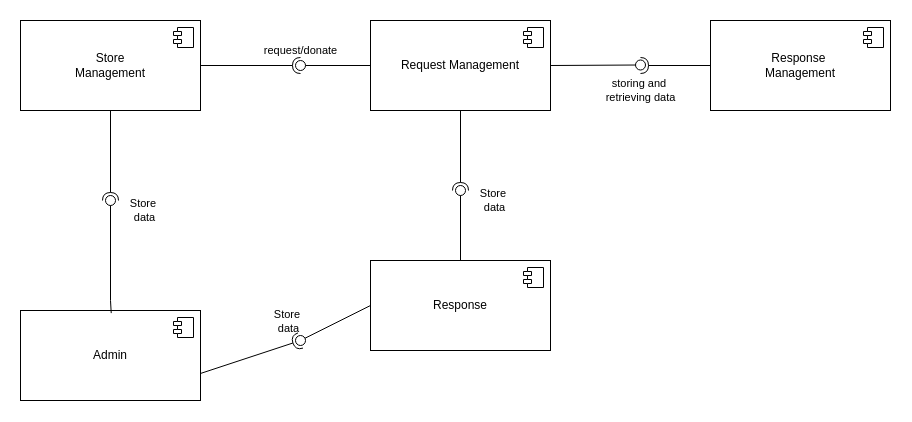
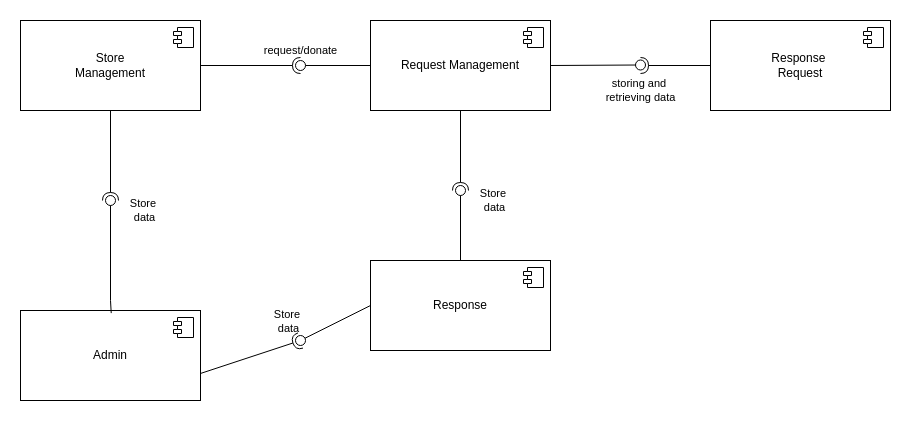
  <mxCell id="0" />
  <mxCell id="1" parent="0" />
  <mxCell id="2" value="Store&lt;div&gt;Management&lt;/div&gt;" style="html=1;dropTarget=0;whiteSpace=wrap;" parent="1" vertex="1"><mxGeometry x="20" y="20" width="180" height="90" as="geometry" /></mxCell>
  <mxCell id="3" value="" style="shape=module;jettyWidth=8;jettyHeight=4;" parent="2" vertex="1"><mxGeometry x="1" width="20" height="20" relative="1" as="geometry"><mxPoint x="-27" y="7" as="offset" /></mxGeometry></mxCell>
  <mxCell id="4" value="Request Management" style="html=1;dropTarget=0;whiteSpace=wrap;" parent="1" vertex="1"><mxGeometry x="370" y="20" width="180" height="90" as="geometry" /></mxCell>
  <mxCell id="5" value="" style="shape=module;jettyWidth=8;jettyHeight=4;" parent="4" vertex="1"><mxGeometry x="1" width="20" height="20" relative="1" as="geometry"><mxPoint x="-27" y="7" as="offset" /></mxGeometry></mxCell>
- <mxCell id="6" value="Response&amp;nbsp;&lt;div&gt;Management&lt;/div&gt;" style="html=1;dropTarget=0;whiteSpace=wrap;" parent="1" vertex="1"><mxGeometry x="710" y="20" width="180" height="90" as="geometry" /></mxCell>
+ <mxCell id="6" value="Response&amp;nbsp;&lt;div&gt;Request&lt;/div&gt;" style="html=1;dropTarget=0;whiteSpace=wrap;" parent="1" vertex="1"><mxGeometry x="710" y="20" width="180" height="90" as="geometry" /></mxCell>
  <mxCell id="7" value="" style="shape=module;jettyWidth=8;jettyHeight=4;" parent="6" vertex="1"><mxGeometry x="1" width="20" height="20" relative="1" as="geometry"><mxPoint x="-27" y="7" as="offset" /></mxGeometry></mxCell>
  <mxCell id="8" value="Response" style="html=1;dropTarget=0;whiteSpace=wrap;" parent="1" vertex="1"><mxGeometry x="370" y="260" width="180" height="90" as="geometry" /></mxCell>
  <mxCell id="9" value="" style="shape=module;jettyWidth=8;jettyHeight=4;" parent="8" vertex="1"><mxGeometry x="1" width="20" height="20" relative="1" as="geometry"><mxPoint x="-27" y="7" as="offset" /></mxGeometry></mxCell>
  <mxCell id="10" value="" style="rounded=0;orthogonalLoop=1;jettySize=auto;html=1;endArrow=halfCircle;endFill=0;endSize=6;strokeWidth=1;sketch=0;exitX=1;exitY=0.5;exitDx=0;exitDy=0;" parent="1" source="2" edge="1"><mxGeometry relative="1" as="geometry"><mxPoint x="450" y="175" as="sourcePoint" /><mxPoint x="300" y="65" as="targetPoint" /></mxGeometry></mxCell>
  <mxCell id="11" value="request/donate" style="rounded=0;orthogonalLoop=1;jettySize=auto;html=1;endArrow=oval;endFill=0;sketch=0;sourcePerimeterSpacing=0;targetPerimeterSpacing=0;endSize=10;exitX=0;exitY=0.5;exitDx=0;exitDy=0;" parent="1" source="4" edge="1"><mxGeometry x="1" y="-15" relative="1" as="geometry"><mxPoint x="410" y="175" as="sourcePoint" /><mxPoint x="300" y="65" as="targetPoint" /><mxPoint as="offset" /></mxGeometry></mxCell>
  <mxCell id="12" value="" style="ellipse;whiteSpace=wrap;html=1;align=center;aspect=fixed;fillColor=none;strokeColor=none;resizable=0;perimeter=centerPerimeter;rotatable=0;allowArrows=0;points=[];outlineConnect=1;" parent="1" vertex="1"><mxGeometry x="425" y="170" width="10" height="10" as="geometry" /></mxCell>
  <mxCell id="13" value="storing and&amp;nbsp;&lt;div&gt;retrieving data&lt;/div&gt;" style="rounded=0;orthogonalLoop=1;jettySize=auto;html=1;endArrow=oval;endFill=0;sketch=0;sourcePerimeterSpacing=0;targetPerimeterSpacing=0;endSize=10;exitX=1;exitY=0.5;exitDx=0;exitDy=0;" parent="1" source="4" edge="1"><mxGeometry x="0.997" y="-25" relative="1" as="geometry"><mxPoint x="710" y="64.5" as="sourcePoint" /><mxPoint x="640" y="64.5" as="targetPoint" /><mxPoint y="1" as="offset" /></mxGeometry></mxCell>
  <mxCell id="14" value="" style="rounded=0;orthogonalLoop=1;jettySize=auto;html=1;endArrow=halfCircle;endFill=0;endSize=6;strokeWidth=1;sketch=0;exitX=0;exitY=0.5;exitDx=0;exitDy=0;" parent="1" source="6" edge="1"><mxGeometry relative="1" as="geometry"><mxPoint x="550" y="50" as="sourcePoint" /><mxPoint x="640" y="65" as="targetPoint" /></mxGeometry></mxCell>
  <mxCell id="15" value="Store&amp;nbsp;&lt;div&gt;data&lt;/div&gt;" style="rounded=0;orthogonalLoop=1;jettySize=auto;html=1;endArrow=oval;endFill=0;sketch=0;sourcePerimeterSpacing=0;targetPerimeterSpacing=0;endSize=10;exitX=0.5;exitY=0;exitDx=0;exitDy=0;" parent="1" source="8" edge="1"><mxGeometry x="1" y="-32" relative="1" as="geometry"><mxPoint x="500" y="110" as="sourcePoint" /><mxPoint x="460" y="190" as="targetPoint" /><mxPoint x="2" y="10" as="offset" /></mxGeometry></mxCell>
  <mxCell id="16" value="" style="rounded=0;orthogonalLoop=1;jettySize=auto;html=1;endArrow=halfCircle;endFill=0;endSize=6;strokeWidth=1;sketch=0;exitX=0.5;exitY=1;exitDx=0;exitDy=0;" parent="1" source="4" edge="1"><mxGeometry relative="1" as="geometry"><mxPoint x="360" y="220" as="sourcePoint" /><mxPoint x="460" y="190" as="targetPoint" /></mxGeometry></mxCell>
  <mxCell id="17" value="Admin" style="html=1;dropTarget=0;whiteSpace=wrap;" vertex="1" parent="1"><mxGeometry x="20" y="310" width="180" height="90" as="geometry" /></mxCell>
  <mxCell id="18" value="" style="shape=module;jettyWidth=8;jettyHeight=4;" vertex="1" parent="17"><mxGeometry x="1" width="20" height="20" relative="1" as="geometry"><mxPoint x="-27" y="7" as="offset" /></mxGeometry></mxCell>
  <mxCell id="19" value="" style="rounded=0;orthogonalLoop=1;jettySize=auto;html=1;endArrow=halfCircle;endFill=0;endSize=6;strokeWidth=1;sketch=0;exitX=0.5;exitY=1;exitDx=0;exitDy=0;" edge="1" parent="1" source="2"><mxGeometry relative="1" as="geometry"><mxPoint x="330" y="170" as="sourcePoint" /><mxPoint x="110" y="200" as="targetPoint" /></mxGeometry></mxCell>
  <mxCell id="20" value="Store&amp;nbsp;&lt;div&gt;data&lt;/div&gt;" style="rounded=0;orthogonalLoop=1;jettySize=auto;html=1;endArrow=oval;endFill=0;sketch=0;sourcePerimeterSpacing=0;targetPerimeterSpacing=0;endSize=10;exitX=0.504;exitY=0.029;exitDx=0;exitDy=0;exitPerimeter=0;" edge="1" parent="1" source="17"><mxGeometry x="1" y="-32" relative="1" as="geometry"><mxPoint x="280" y="210" as="sourcePoint" /><mxPoint x="110" y="200" as="targetPoint" /><mxPoint x="2" y="10" as="offset" /><Array as="points"><mxPoint x="110" y="300" /></Array></mxGeometry></mxCell>
  <mxCell id="21" value="Store&amp;nbsp;&lt;div&gt;data&lt;/div&gt;" style="rounded=0;orthogonalLoop=1;jettySize=auto;html=1;endArrow=oval;endFill=0;sketch=0;sourcePerimeterSpacing=0;targetPerimeterSpacing=0;endSize=10;exitX=0;exitY=0.5;exitDx=0;exitDy=0;" edge="1" parent="1" source="8"><mxGeometry x="1" y="-32" relative="1" as="geometry"><mxPoint x="340" y="250" as="sourcePoint" /><mxPoint x="300" y="340" as="targetPoint" /><mxPoint x="2" y="10" as="offset" /></mxGeometry></mxCell>
  <mxCell id="22" value="" style="rounded=0;orthogonalLoop=1;jettySize=auto;html=1;endArrow=halfCircle;endFill=0;endSize=6;strokeWidth=1;sketch=0;exitX=1.001;exitY=0.699;exitDx=0;exitDy=0;exitPerimeter=0;" edge="1" parent="1" source="17"><mxGeometry relative="1" as="geometry"><mxPoint x="330" y="160" as="sourcePoint" /><mxPoint x="300" y="340" as="targetPoint" /></mxGeometry></mxCell>
